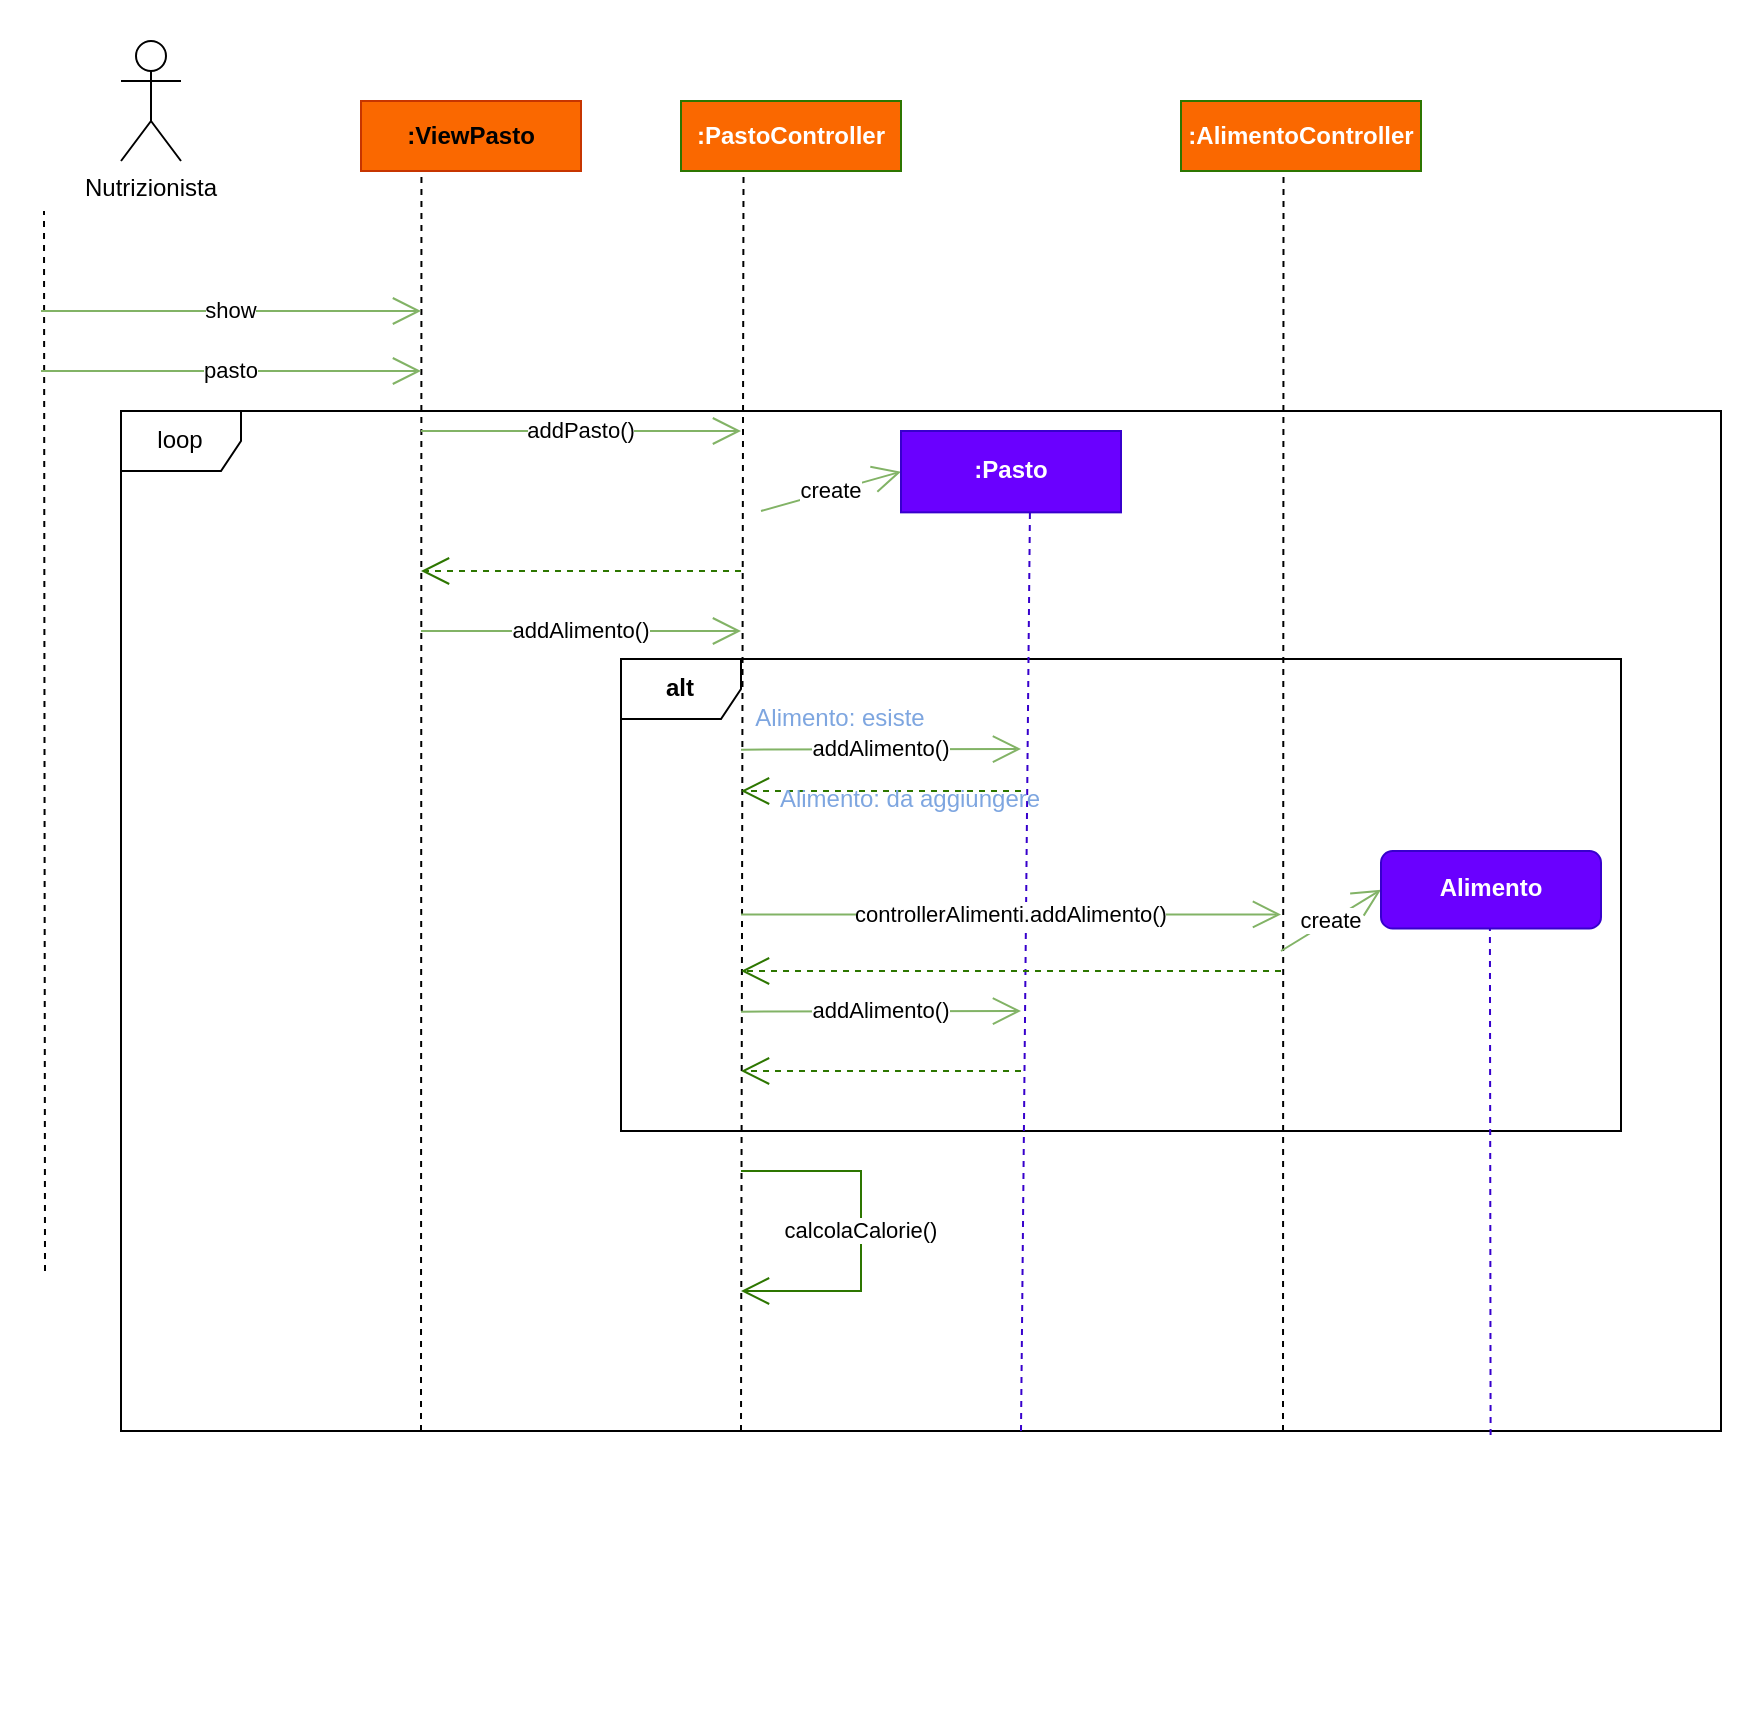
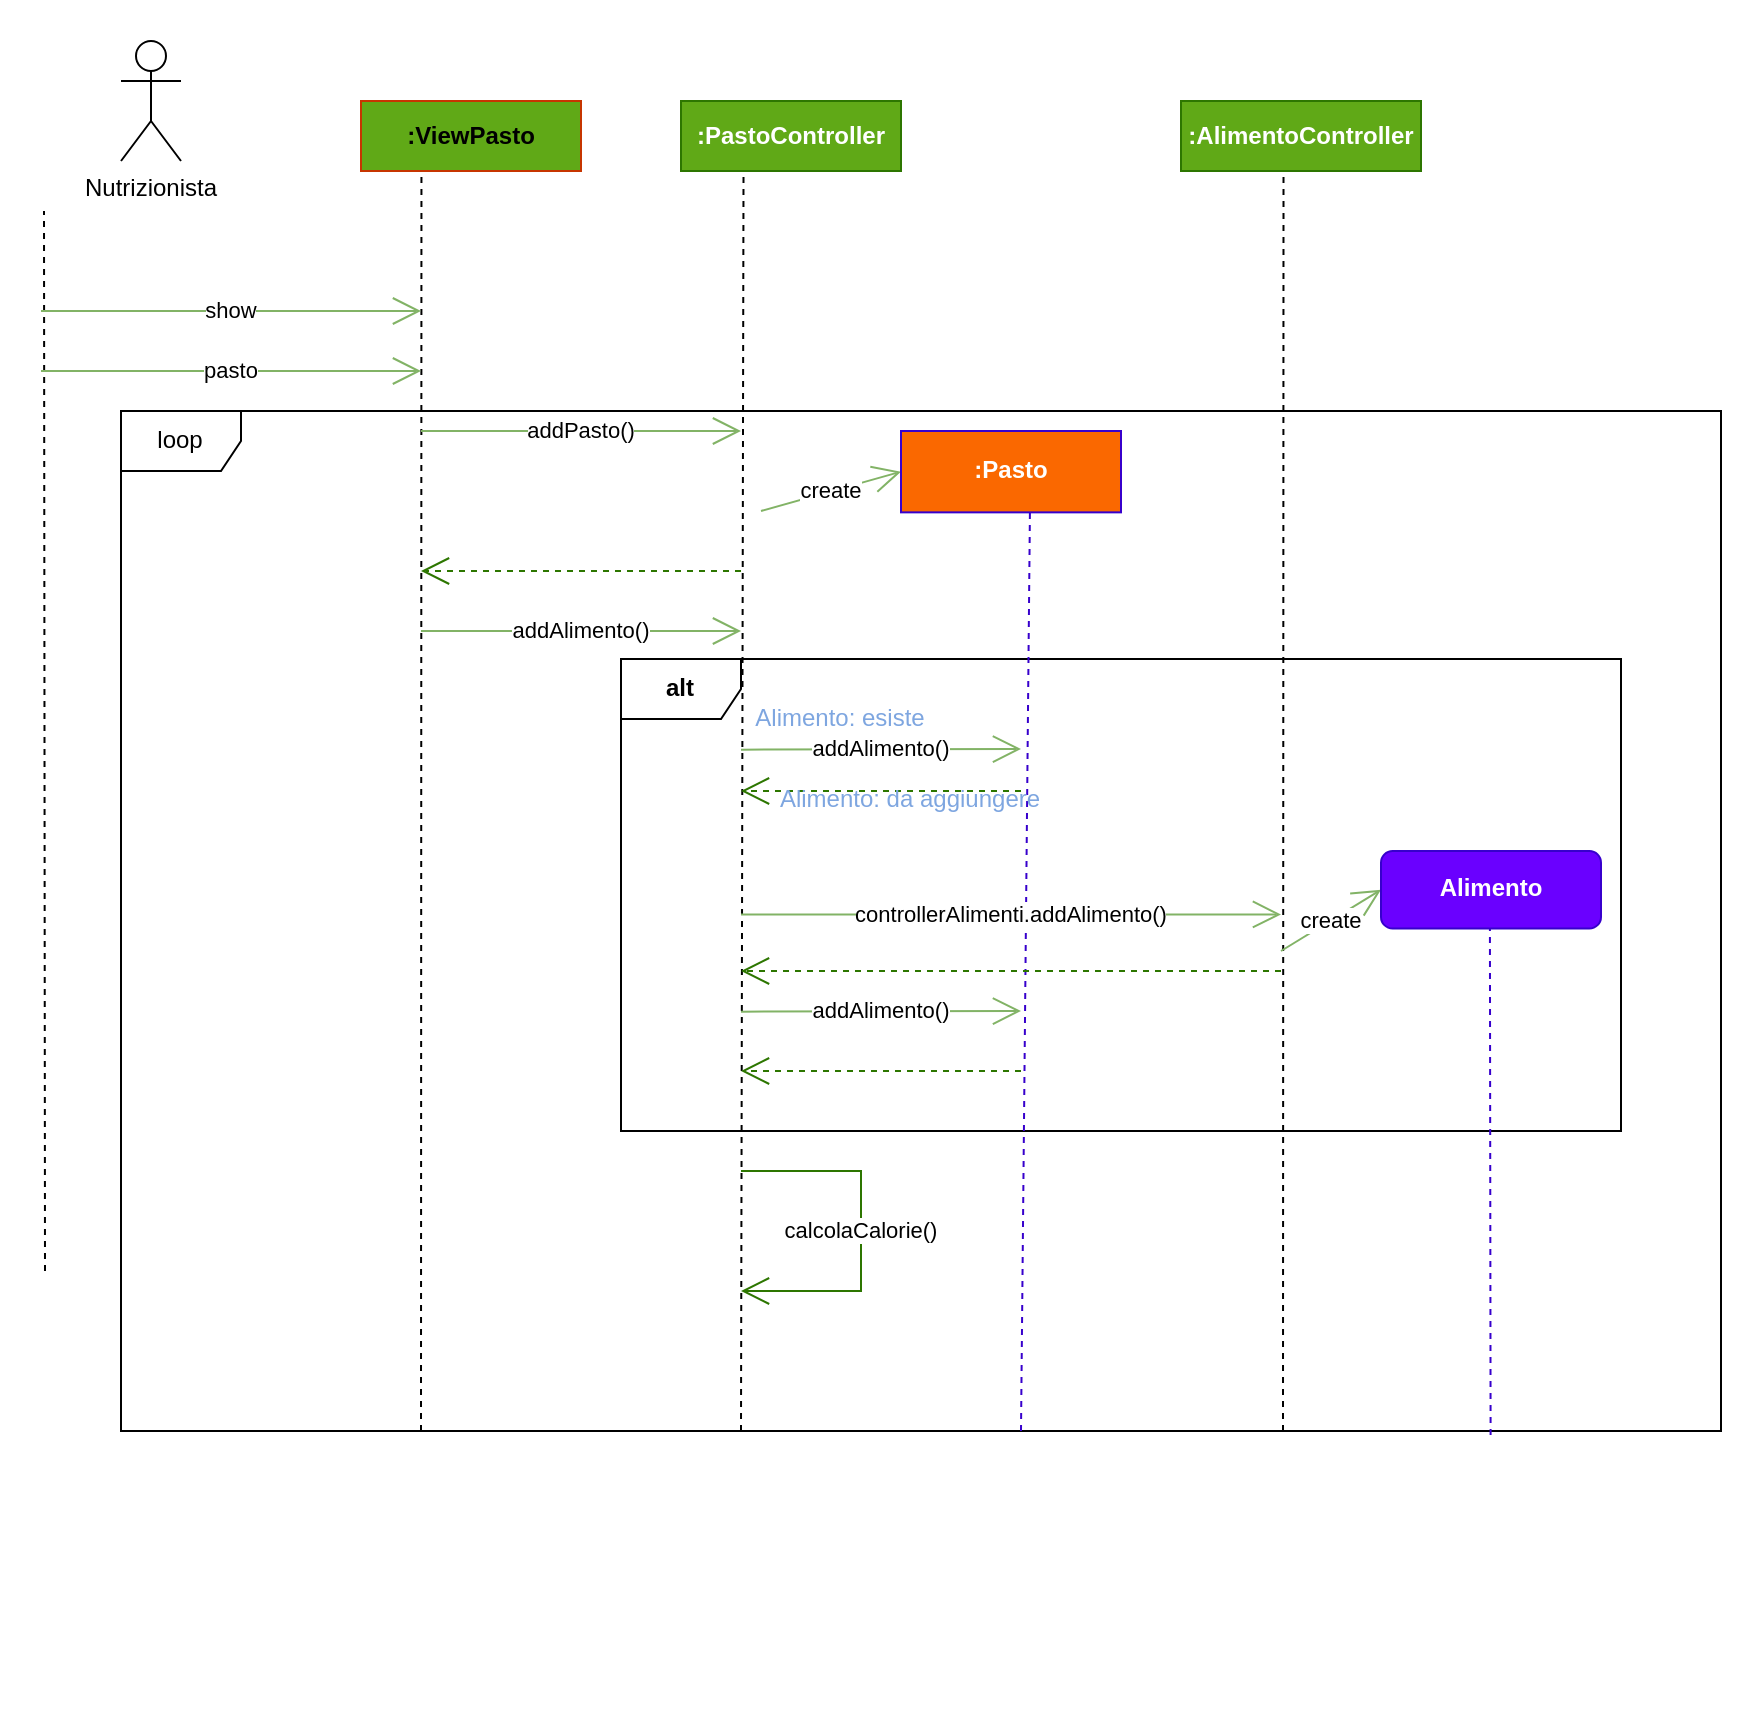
  <mxCell id="0" />
  <mxCell id="1" parent="0" />
  <mxCell id="2" value="loop" style="shape=umlFrame;whiteSpace=wrap;html=1;" parent="1" vertex="1"><mxGeometry x="60" y="205" width="800" height="510" as="geometry" /></mxCell>
  <mxCell id="3" value="alt" style="shape=umlFrame;whiteSpace=wrap;html=1;fontStyle=1" parent="1" vertex="1"><mxGeometry x="310" y="329" width="500" height="236" as="geometry" /></mxCell>
  <mxCell id="4" value="Nutrizionista" style="shape=umlActor;verticalLabelPosition=bottom;verticalAlign=top;html=1;outlineConnect=0;" parent="1" vertex="1"><mxGeometry x="60" y="20" width="30" height="60" as="geometry" /></mxCell>
  <mxCell id="5" value="" style="endArrow=none;html=1;rounded=0;dashed=1;" parent="1" edge="1"><mxGeometry width="50" height="50" relative="1" as="geometry"><mxPoint x="22" y="635" as="sourcePoint" /><mxPoint x="21.5" y="105" as="targetPoint" /></mxGeometry></mxCell>
  <mxCell id="6" value="create" style="endArrow=open;endSize=12;html=1;rounded=0;fillColor=#d5e8d4;gradientColor=#97d077;strokeColor=#82b366;entryX=0;entryY=0.5;entryDx=0;entryDy=0;" parent="1" target="26" edge="1"><mxGeometry width="160" relative="1" as="geometry"><mxPoint x="380" y="255" as="sourcePoint" /><mxPoint x="700" y="385" as="targetPoint" /></mxGeometry></mxCell>
- <mxCell id="7" value="&lt;b&gt;:PastoController&lt;/b&gt;" style="html=1;fillColor=#fa6800;fontColor=#ffffff;strokeColor=#2D7600;" parent="1" vertex="1"><mxGeometry x="340" y="50" width="110" height="35" as="geometry" /></mxCell>
- <mxCell id="8" value="&lt;b&gt;:ViewPasto&lt;/b&gt;" style="html=1;fillColor=#fa6800;fontColor=#000000;strokeColor=#C73500;" parent="1" vertex="1"><mxGeometry x="180" y="50" width="110" height="35" as="geometry" /></mxCell>
+ <mxCell id="7" value="&lt;b&gt;:PastoController&lt;/b&gt;" style="html=1;fillColor=#60a917;fontColor=#ffffff;strokeColor=#2D7600;" parent="1" vertex="1"><mxGeometry x="340" y="50" width="110" height="35" as="geometry" /></mxCell>
+ <mxCell id="8" value="&lt;b&gt;:ViewPasto&lt;/b&gt;" style="html=1;fillColor=#60a917;fontColor=#000000;strokeColor=#C73500;" parent="1" vertex="1"><mxGeometry x="180" y="50" width="110" height="35" as="geometry" /></mxCell>
  <mxCell id="9" value="" style="endArrow=none;html=1;rounded=0;dashed=1;" parent="1" edge="1"><mxGeometry width="50" height="50" relative="1" as="geometry"><mxPoint x="210" y="715" as="sourcePoint" /><mxPoint x="210.23" y="85" as="targetPoint" /></mxGeometry></mxCell>
  <mxCell id="10" value="show" style="endArrow=open;endSize=12;html=1;rounded=0;fillColor=#d5e8d4;gradientColor=#97d077;strokeColor=#82b366;" parent="1" edge="1"><mxGeometry width="160" relative="1" as="geometry"><mxPoint x="20" y="155" as="sourcePoint" /><mxPoint x="210" y="155" as="targetPoint" /></mxGeometry></mxCell>
  <mxCell id="11" value="pasto" style="endArrow=open;endSize=12;html=1;rounded=0;fillColor=#d5e8d4;gradientColor=#97d077;strokeColor=#82b366;" parent="1" edge="1"><mxGeometry width="160" relative="1" as="geometry"><mxPoint x="20" y="185" as="sourcePoint" /><mxPoint x="210" y="185" as="targetPoint" /></mxGeometry></mxCell>
  <mxCell id="12" value="" style="endArrow=none;html=1;rounded=0;dashed=1;" parent="1" edge="1"><mxGeometry width="50" height="50" relative="1" as="geometry"><mxPoint x="370" y="715" as="sourcePoint" /><mxPoint x="371.26" y="85" as="targetPoint" /></mxGeometry></mxCell>
  <mxCell id="13" value="addPasto()" style="endArrow=open;endSize=12;html=1;rounded=0;fillColor=#d5e8d4;gradientColor=#97d077;strokeColor=#82b366;" parent="1" edge="1"><mxGeometry width="160" relative="1" as="geometry"><mxPoint x="210" y="215" as="sourcePoint" /><mxPoint x="370" y="215" as="targetPoint" /></mxGeometry></mxCell>
  <mxCell id="14" value="" style="endArrow=open;endFill=1;endSize=12;html=1;rounded=0;fillColor=#60a917;strokeColor=#2D7600;dashed=1;" parent="1" edge="1"><mxGeometry width="160" relative="1" as="geometry"><mxPoint x="370" y="285" as="sourcePoint" /><mxPoint x="210" y="285" as="targetPoint" /></mxGeometry></mxCell>
  <mxCell id="15" value="addAlimento()" style="endArrow=open;endSize=12;html=1;rounded=0;fillColor=#d5e8d4;gradientColor=#97d077;strokeColor=#82b366;" parent="1" edge="1"><mxGeometry width="160" relative="1" as="geometry"><mxPoint x="210" y="315" as="sourcePoint" /><mxPoint x="370" y="315" as="targetPoint" /><mxPoint as="offset" /></mxGeometry></mxCell>
  <mxCell id="16" value="calcolaCalorie()" style="endArrow=open;endFill=1;endSize=12;html=1;rounded=0;fillColor=#60a917;strokeColor=#2D7600;" parent="1" edge="1"><mxGeometry width="160" relative="1" as="geometry"><mxPoint x="370" y="585" as="sourcePoint" /><mxPoint x="370" y="645" as="targetPoint" /><Array as="points"><mxPoint x="430" y="585" /><mxPoint x="430" y="645" /></Array></mxGeometry></mxCell>
  <mxCell id="17" value="" style="endArrow=open;endFill=1;endSize=12;html=1;rounded=0;fillColor=#60a917;strokeColor=#2D7600;dashed=1;" parent="1" edge="1"><mxGeometry width="160" relative="1" as="geometry"><mxPoint x="510" y="395" as="sourcePoint" /><mxPoint x="370" y="395" as="targetPoint" /></mxGeometry></mxCell>
  <mxCell id="18" value="addAlimento()" style="endArrow=open;endSize=12;html=1;rounded=0;fillColor=#d5e8d4;gradientColor=#97d077;strokeColor=#82b366;" parent="1" edge="1"><mxGeometry width="160" relative="1" as="geometry"><mxPoint x="370" y="374.33" as="sourcePoint" /><mxPoint x="510" y="374" as="targetPoint" /></mxGeometry></mxCell>
  <mxCell id="19" value="Alimento: esiste" style="text;align=center;fontStyle=0;verticalAlign=middle;spacingLeft=3;spacingRight=3;rotatable=0;points=[[0,0.5],[1,0.5]];portConstraint=eastwest;fontColor=#7EA6E0;" parent="1" vertex="1"><mxGeometry x="380" y="345" width="80" height="26" as="geometry" /></mxCell>
- <mxCell id="20" value="&lt;b&gt;:AlimentoController&lt;/b&gt;" style="html=1;fillColor=#fa6800;fontColor=#ffffff;strokeColor=#2D7600;" parent="1" vertex="1"><mxGeometry x="590" y="50" width="120" height="35" as="geometry" /></mxCell>
+ <mxCell id="20" value="&lt;b&gt;:AlimentoController&lt;/b&gt;" style="html=1;fillColor=#60a917;fontColor=#ffffff;strokeColor=#2D7600;" parent="1" vertex="1"><mxGeometry x="590" y="50" width="120" height="35" as="geometry" /></mxCell>
  <mxCell id="21" value="" style="endArrow=none;html=1;rounded=0;dashed=1;" parent="1" edge="1"><mxGeometry width="50" height="50" relative="1" as="geometry"><mxPoint x="641" y="715" as="sourcePoint" /><mxPoint x="641.26" y="85" as="targetPoint" /></mxGeometry></mxCell>
  <mxCell id="22" value="create" style="endArrow=open;endSize=12;html=1;rounded=0;fillColor=#d5e8d4;gradientColor=#97d077;strokeColor=#82b366;entryX=0;entryY=0.5;entryDx=0;entryDy=0;" parent="1" target="24" edge="1"><mxGeometry width="160" relative="1" as="geometry"><mxPoint x="640" y="475" as="sourcePoint" /><mxPoint x="960" y="605" as="targetPoint" /></mxGeometry></mxCell>
  <mxCell id="23" value="" style="group" parent="1" vertex="1" connectable="0"><mxGeometry x="690" y="425" width="150" height="410" as="geometry" /></mxCell>
  <mxCell id="24" value="&lt;b&gt;Alimento&lt;/b&gt;" style="html=1;fillColor=#6a00ff;fontColor=#ffffff;strokeColor=#3700CC;rounded=1;" parent="23" vertex="1"><mxGeometry width="110" height="38.784" as="geometry" /></mxCell>
  <mxCell id="25" value="" style="endArrow=none;html=1;rounded=0;dashed=1;fillColor=#6a00ff;strokeColor=#3700CC;exitX=0.856;exitY=1.004;exitDx=0;exitDy=0;exitPerimeter=0;" parent="23" edge="1" source="2"><mxGeometry width="50" height="50" relative="1" as="geometry"><mxPoint x="54" y="410" as="sourcePoint" /><mxPoint x="54.46" y="38.784" as="targetPoint" /></mxGeometry></mxCell>
- <mxCell id="26" value="&lt;b&gt;:Pasto&lt;/b&gt;" style="html=1;fillColor=#6a00ff;fontColor=#ffffff;strokeColor=#3700CC;" parent="1" vertex="1"><mxGeometry x="450" y="215" width="110" height="40.676" as="geometry" /></mxCell>
+ <mxCell id="26" value="&lt;b&gt;:Pasto&lt;/b&gt;" style="html=1;fillColor=#fa6800;fontColor=#ffffff;strokeColor=#3700CC;" parent="1" vertex="1"><mxGeometry x="450" y="215" width="110" height="40.676" as="geometry" /></mxCell>
  <mxCell id="27" value="" style="endArrow=none;html=1;rounded=0;dashed=1;fillColor=#6a00ff;strokeColor=#3700CC;" parent="1" edge="1"><mxGeometry width="50" height="50" relative="1" as="geometry"><mxPoint x="510" y="715" as="sourcePoint" /><mxPoint x="514.46" y="255.676" as="targetPoint" /></mxGeometry></mxCell>
  <mxCell id="28" value="Alimento: da aggiungere" style="text;align=center;fontStyle=0;verticalAlign=middle;spacingLeft=3;spacingRight=3;rotatable=0;points=[[0,0.5],[1,0.5]];portConstraint=eastwest;fontColor=#7EA6E0;" parent="1" vertex="1"><mxGeometry x="415" y="384.756" width="80" height="27.268" as="geometry" /></mxCell>
  <mxCell id="29" value="controllerAlimenti.addAlimento()" style="endArrow=open;endSize=12;html=1;rounded=0;fillColor=#d5e8d4;gradientColor=#97d077;strokeColor=#82b366;" parent="1" edge="1"><mxGeometry width="160" relative="1" as="geometry"><mxPoint x="370" y="456.707" as="sourcePoint" /><mxPoint x="640" y="456.707" as="targetPoint" /></mxGeometry></mxCell>
  <mxCell id="30" value="" style="endArrow=open;endFill=1;endSize=12;html=1;rounded=0;fillColor=#60a917;strokeColor=#2D7600;dashed=1;" parent="1" edge="1"><mxGeometry width="160" relative="1" as="geometry"><mxPoint x="640" y="485" as="sourcePoint" /><mxPoint x="370" y="485" as="targetPoint" /></mxGeometry></mxCell>
  <mxCell id="31" value="addAlimento()" style="endArrow=open;endSize=12;html=1;rounded=0;fillColor=#d5e8d4;gradientColor=#97d077;strokeColor=#82b366;" parent="1" edge="1"><mxGeometry width="160" relative="1" as="geometry"><mxPoint x="370" y="505.33" as="sourcePoint" /><mxPoint x="510" y="505" as="targetPoint" /></mxGeometry></mxCell>
  <mxCell id="32" value="" style="endArrow=open;endFill=1;endSize=12;html=1;rounded=0;fillColor=#60a917;strokeColor=#2D7600;dashed=1;" parent="1" edge="1"><mxGeometry width="160" relative="1" as="geometry"><mxPoint x="510" y="535" as="sourcePoint" /><mxPoint x="370" y="535" as="targetPoint" /></mxGeometry></mxCell>
